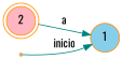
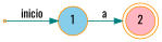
  digraph {
    rankdir=LR
    fontname=Oswald
    node [style=filled fillcolor=skyblue color=darkorange fontname=Oswald]
    edge [color=teal fontname=Oswald]
    2 [shape=doublecircle fillcolor=lightpink]
    inicio [shape=point]
    1 [shape=circle]
    inicio -> 1 [label=inicio]
-   2 -> 1 [label=a]
+   1 -> 2 [label=a]
  }
